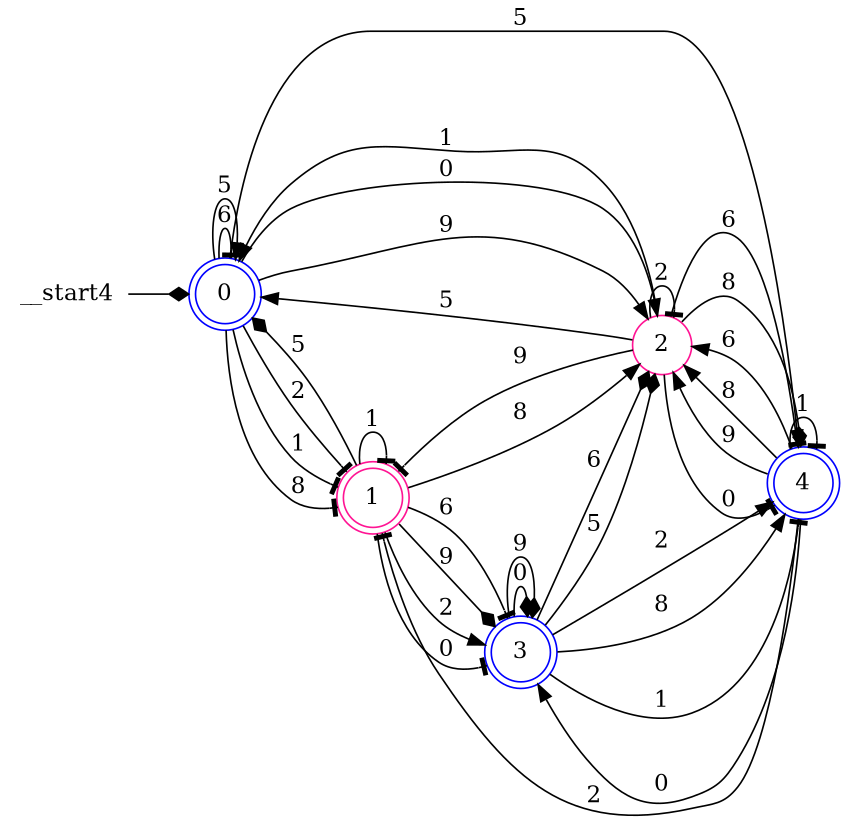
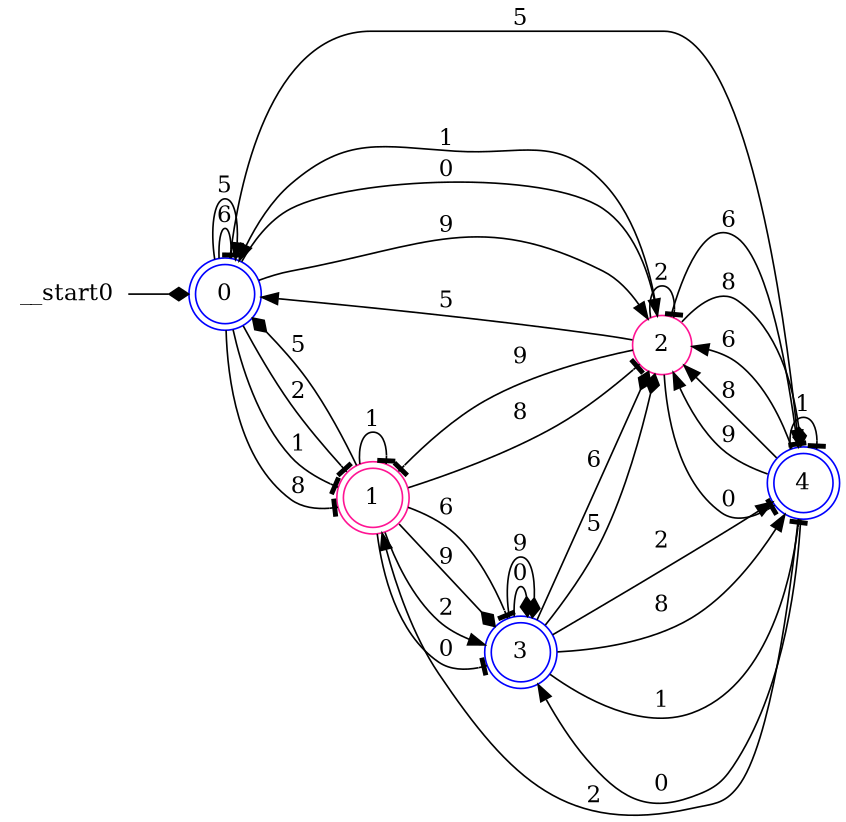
  digraph {
    rankdir=LR
    node [color=blue shape=doublecircle]
    edge [arrowhead=tee]
    n1 [label=0]
    n2 [color=deeppink label=1]
    n3 [color=deeppink label=2 shape=circle]
    n4 [label=4]
    n5 [label=3]
-   __start0 [height=0 shape=none width=0 label=__start4]
+   __start0 [height=0 shape=none width=0]
    n1 -> n1 [label=6]
    n1 -> n1 [arrowhead=normal label=5]
    n1 -> n2 [label=2]
    n1 -> n2 [label=1]
    n1 -> n2 [label=8]
    n1 -> n3 [arrowhead=normal label=0]
    n1 -> n3 [arrowhead=normal label=9]
    n1 -> n4 [arrowhead=normal label=5]
    n2 -> n1 [arrowhead=diamond label=5]
    n2 -> n2 [label=1]
-   n2 -> n3 [arrowhead=normal label=8]
+   n2 -> n3 [label=8]
    n2 -> n5 [arrowhead=normal label=2]
    n2 -> n5 [label=0]
    n2 -> n5 [label=6]
    n2 -> n5 [arrowhead=diamond label=9]
    n3 -> n1 [arrowhead=normal label=5]
    n3 -> n1 [arrowhead=normal label=1]
    n3 -> n2 [label=9]
    n3 -> n3 [label=2]
    n3 -> n4 [label=0]
    n3 -> n4 [label=6]
    n3 -> n4 [arrowhead=diamond label=8]
-   n4 -> n2 [label=2]
+   n4 -> n2 [arrowhead=normal label=2]
    n4 -> n3 [arrowhead=normal label=6]
    n4 -> n3 [arrowhead=normal label=8]
    n4 -> n3 [arrowhead=normal label=9]
    n4 -> n4 [label=1]
    n4 -> n5 [arrowhead=normal label=0]
    n5 -> n3 [arrowhead=diamond label=6]
    n5 -> n3 [arrowhead=diamond label=5]
    n5 -> n4 [arrowhead=normal label=2]
    n5 -> n4 [label=1]
    n5 -> n4 [arrowhead=normal label=8]
    n5 -> n5 [arrowhead=diamond label=0]
    n5 -> n5 [arrowhead=diamond label=9]
    __start0 -> n1 [arrowhead=diamond]
  }
